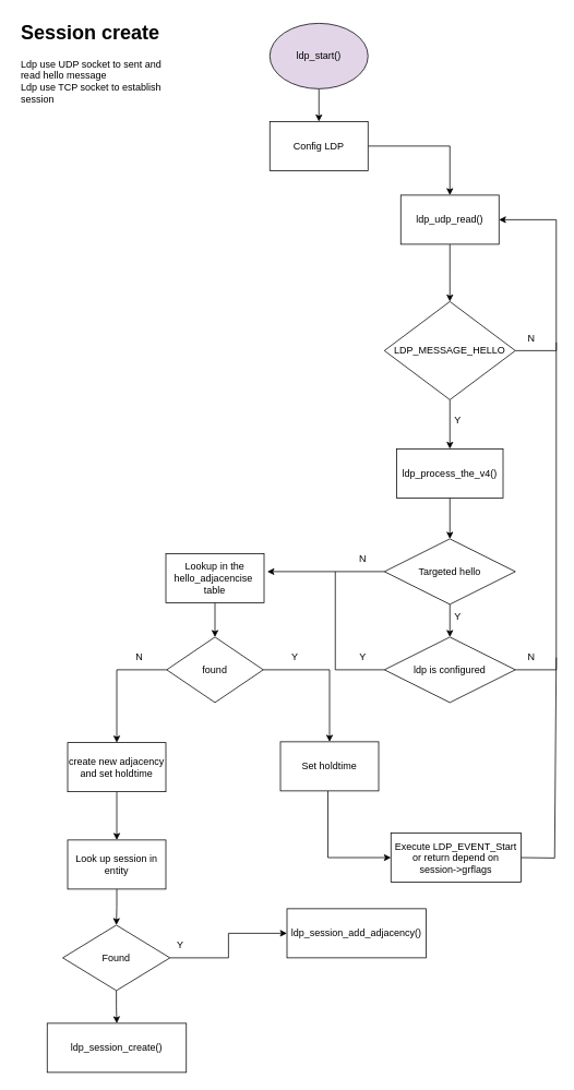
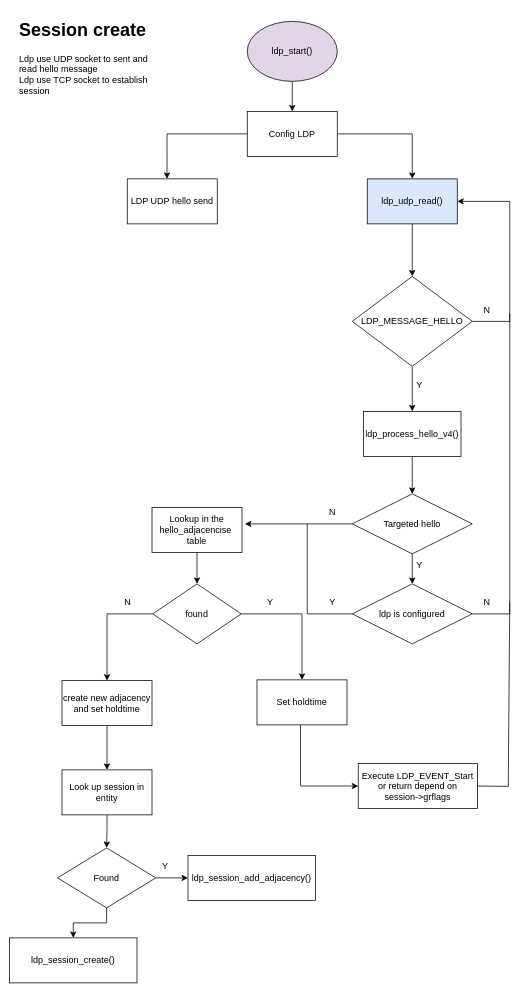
  <mxCell id="0" />
  <mxCell id="1" parent="0" />
  <mxCell id="2" style="edgeStyle=orthogonalEdgeStyle;rounded=0;orthogonalLoop=1;jettySize=auto;html=1;entryX=0.5;entryY=0;entryDx=0;entryDy=0;" edge="1" parent="1" source="3" target="5"><mxGeometry relative="1" as="geometry" /></mxCell>
  <mxCell id="3" value="ldp_start()" style="ellipse;whiteSpace=wrap;html=1;fillColor=#e1d5e7;" vertex="1" parent="1"><mxGeometry x="329" y="28" width="120" height="80" as="geometry" /></mxCell>
  <mxCell id="4" style="edgeStyle=orthogonalEdgeStyle;rounded=0;orthogonalLoop=1;jettySize=auto;html=1;entryX=0.5;entryY=0;entryDx=0;entryDy=0;" edge="1" parent="1" source="5" target="7"><mxGeometry relative="1" as="geometry" /></mxCell>
  <mxCell id="5" value="Config LDP" style="rounded=0;whiteSpace=wrap;html=1;" vertex="1" parent="1"><mxGeometry x="329" y="148" width="120" height="60" as="geometry" /></mxCell>
  <mxCell id="6" style="edgeStyle=orthogonalEdgeStyle;rounded=0;orthogonalLoop=1;jettySize=auto;html=1;entryX=0.5;entryY=0;entryDx=0;entryDy=0;" edge="1" parent="1" source="7"><mxGeometry relative="1" as="geometry"><mxPoint x="549" y="368" as="targetPoint" /></mxGeometry></mxCell>
- <mxCell id="7" value="ldp_udp_read()" style="rounded=0;whiteSpace=wrap;html=1;" vertex="1" parent="1"><mxGeometry x="489" y="238" width="120" height="60" as="geometry" /></mxCell>
+ <mxCell id="7" value="ldp_udp_read()" style="rounded=0;whiteSpace=wrap;html=1;fillColor=#dae8fc;" vertex="1" parent="1"><mxGeometry x="489" y="238" width="120" height="60" as="geometry" /></mxCell>
+ <mxCell id="8" value="LDP UDP hello send" style="rounded=0;whiteSpace=wrap;html=1;" vertex="1" parent="1"><mxGeometry x="169" y="238" width="120" height="60" as="geometry" /></mxCell>
+ <mxCell id="9" style="edgeStyle=orthogonalEdgeStyle;rounded=0;orthogonalLoop=1;jettySize=auto;html=1;entryX=0.442;entryY=0;entryDx=0;entryDy=0;entryPerimeter=0;" edge="1" parent="1" source="5" target="8"><mxGeometry relative="1" as="geometry" /></mxCell>
  <mxCell id="10" style="edgeStyle=orthogonalEdgeStyle;rounded=0;orthogonalLoop=1;jettySize=auto;html=1;entryX=1;entryY=0.5;entryDx=0;entryDy=0;exitX=1;exitY=0.5;exitDx=0;exitDy=0;" edge="1" parent="1" source="12" target="7"><mxGeometry relative="1" as="geometry"><mxPoint x="654" y="273" as="targetPoint" /><mxPoint x="674" y="433" as="sourcePoint" /><Array as="points"><mxPoint x="679" y="428" /><mxPoint x="679" y="268" /></Array></mxGeometry></mxCell>
  <mxCell id="11" style="edgeStyle=orthogonalEdgeStyle;rounded=0;orthogonalLoop=1;jettySize=auto;html=1;entryX=0.5;entryY=0;entryDx=0;entryDy=0;" edge="1" parent="1" source="12" target="14"><mxGeometry relative="1" as="geometry" /></mxCell>
  <mxCell id="12" value="LDP_MESSAGE_HELLO" style="rhombus;whiteSpace=wrap;html=1;" vertex="1" parent="1"><mxGeometry x="469" y="368" width="160" height="120" as="geometry" /></mxCell>
  <mxCell id="13" style="edgeStyle=orthogonalEdgeStyle;rounded=0;orthogonalLoop=1;jettySize=auto;html=1;entryX=0.5;entryY=0;entryDx=0;entryDy=0;" edge="1" parent="1" source="14" target="18"><mxGeometry relative="1" as="geometry" /></mxCell>
- <mxCell id="14" value="ldp_process_the_v4()" style="rounded=0;whiteSpace=wrap;html=1;" vertex="1" parent="1"><mxGeometry x="484" y="548" width="130" height="60" as="geometry" /></mxCell>
+ <mxCell id="14" value="ldp_process_hello_v4()" style="rounded=0;whiteSpace=wrap;html=1;" vertex="1" parent="1"><mxGeometry x="484" y="548" width="130" height="60" as="geometry" /></mxCell>
  <mxCell id="15" value="N" style="text;html=1;strokeColor=none;fillColor=none;align=center;verticalAlign=middle;whiteSpace=wrap;rounded=0;" vertex="1" parent="1"><mxGeometry x="619" y="398" width="60" height="30" as="geometry" /></mxCell>
  <mxCell id="16" value="Y" style="text;html=1;strokeColor=none;fillColor=none;align=center;verticalAlign=middle;whiteSpace=wrap;rounded=0;" vertex="1" parent="1"><mxGeometry x="529" y="498" width="60" height="30" as="geometry" /></mxCell>
  <mxCell id="17" style="edgeStyle=orthogonalEdgeStyle;rounded=0;orthogonalLoop=1;jettySize=auto;html=1;exitX=0.5;exitY=1;exitDx=0;exitDy=0;entryX=0.5;entryY=0;entryDx=0;entryDy=0;" edge="1" parent="1" source="18" target="19"><mxGeometry relative="1" as="geometry" /></mxCell>
  <mxCell id="18" value="Targeted hello" style="rhombus;whiteSpace=wrap;html=1;" vertex="1" parent="1"><mxGeometry x="469" y="658" width="160" height="80" as="geometry" /></mxCell>
  <mxCell id="19" value="ldp is configured" style="rhombus;whiteSpace=wrap;html=1;" vertex="1" parent="1"><mxGeometry x="469" y="778" width="160" height="80" as="geometry" /></mxCell>
  <mxCell id="20" value="Y" style="text;html=1;strokeColor=none;fillColor=none;align=center;verticalAlign=middle;whiteSpace=wrap;rounded=0;" vertex="1" parent="1"><mxGeometry x="529" y="738" width="60" height="30" as="geometry" /></mxCell>
  <mxCell id="21" value="" style="endArrow=none;html=1;rounded=0;" edge="1" parent="1"><mxGeometry width="50" height="50" relative="1" as="geometry"><mxPoint x="629" y="818" as="sourcePoint" /><mxPoint x="679" y="418" as="targetPoint" /><Array as="points"><mxPoint x="679" y="818" /></Array></mxGeometry></mxCell>
  <mxCell id="22" value="N" style="text;html=1;strokeColor=none;fillColor=none;align=center;verticalAlign=middle;whiteSpace=wrap;rounded=0;" vertex="1" parent="1"><mxGeometry x="619" y="788" width="60" height="30" as="geometry" /></mxCell>
  <mxCell id="23" style="edgeStyle=orthogonalEdgeStyle;rounded=0;orthogonalLoop=1;jettySize=auto;html=1;entryX=0.5;entryY=0;entryDx=0;entryDy=0;" edge="1" parent="1" source="24" target="32"><mxGeometry relative="1" as="geometry" /></mxCell>
  <mxCell id="24" value="Lookup in the hello_adjacencise&amp;nbsp; table" style="rounded=0;whiteSpace=wrap;html=1;" vertex="1" parent="1"><mxGeometry x="202" y="676" width="120" height="60" as="geometry" /></mxCell>
  <mxCell id="25" style="edgeStyle=orthogonalEdgeStyle;rounded=0;orthogonalLoop=1;jettySize=auto;html=1;entryX=1.033;entryY=0.367;entryDx=0;entryDy=0;entryPerimeter=0;" edge="1" parent="1" source="18" target="24"><mxGeometry relative="1" as="geometry" /></mxCell>
  <mxCell id="26" value="N" style="text;html=1;strokeColor=none;fillColor=none;align=center;verticalAlign=middle;whiteSpace=wrap;rounded=0;" vertex="1" parent="1"><mxGeometry x="413" y="668" width="60" height="30" as="geometry" /></mxCell>
  <mxCell id="27" value="" style="endArrow=none;html=1;rounded=0;" edge="1" parent="1"><mxGeometry width="50" height="50" relative="1" as="geometry"><mxPoint x="409" y="698" as="sourcePoint" /><mxPoint x="469" y="818" as="targetPoint" /><Array as="points"><mxPoint x="409" y="818" /></Array></mxGeometry></mxCell>
  <mxCell id="28" value="Y" style="text;html=1;strokeColor=none;fillColor=none;align=center;verticalAlign=middle;whiteSpace=wrap;rounded=0;" vertex="1" parent="1"><mxGeometry x="413" y="788" width="60" height="30" as="geometry" /></mxCell>
  <mxCell id="29" value="&lt;h1&gt;Session create&lt;/h1&gt;&lt;div&gt;Ldp use UDP socket to sent and read hello message&lt;/div&gt;&lt;div&gt;Ldp use TCP socket to establish session&lt;/div&gt;" style="text;html=1;strokeColor=none;fillColor=none;spacing=5;spacingTop=-20;whiteSpace=wrap;overflow=hidden;rounded=0;" vertex="1" parent="1"><mxGeometry x="20" y="20" width="190" height="120" as="geometry" /></mxCell>
  <mxCell id="30" style="edgeStyle=orthogonalEdgeStyle;rounded=0;orthogonalLoop=1;jettySize=auto;html=1;entryX=0.5;entryY=0;entryDx=0;entryDy=0;" edge="1" parent="1" source="32" target="34"><mxGeometry relative="1" as="geometry" /></mxCell>
  <mxCell id="31" style="edgeStyle=orthogonalEdgeStyle;rounded=0;orthogonalLoop=1;jettySize=auto;html=1;exitX=1;exitY=0.5;exitDx=0;exitDy=0;entryX=0.5;entryY=0;entryDx=0;entryDy=0;" edge="1" parent="1" source="32" target="36"><mxGeometry relative="1" as="geometry" /></mxCell>
  <mxCell id="32" value="found" style="rhombus;whiteSpace=wrap;html=1;" vertex="1" parent="1"><mxGeometry x="203" y="778" width="118" height="80" as="geometry" /></mxCell>
  <mxCell id="33" value="" style="edgeStyle=orthogonalEdgeStyle;rounded=0;orthogonalLoop=1;jettySize=auto;html=1;" edge="1" parent="1" source="34" target="42"><mxGeometry relative="1" as="geometry" /></mxCell>
  <mxCell id="34" value="create new adjacency&lt;br&gt;and set holdtime" style="rounded=0;whiteSpace=wrap;html=1;" vertex="1" parent="1"><mxGeometry x="82" y="907" width="120" height="60" as="geometry" /></mxCell>
  <mxCell id="35" style="edgeStyle=orthogonalEdgeStyle;rounded=0;orthogonalLoop=1;jettySize=auto;html=1;entryX=0;entryY=0.5;entryDx=0;entryDy=0;" edge="1" parent="1" source="36" target="39"><mxGeometry relative="1" as="geometry"><mxPoint x="401.5" y="1005" as="targetPoint" /><Array as="points"><mxPoint x="400" y="1048" /></Array></mxGeometry></mxCell>
  <mxCell id="36" value="Set holdtime" style="rounded=0;whiteSpace=wrap;html=1;" vertex="1" parent="1"><mxGeometry x="342" y="906" width="120" height="60" as="geometry" /></mxCell>
  <mxCell id="37" value="N" style="text;html=1;strokeColor=none;fillColor=none;align=center;verticalAlign=middle;whiteSpace=wrap;rounded=0;" vertex="1" parent="1"><mxGeometry x="140" y="787" width="60" height="30" as="geometry" /></mxCell>
  <mxCell id="38" value="Y" style="text;html=1;strokeColor=none;fillColor=none;align=center;verticalAlign=middle;whiteSpace=wrap;rounded=0;" vertex="1" parent="1"><mxGeometry x="330" y="788" width="60" height="30" as="geometry" /></mxCell>
  <mxCell id="39" value="Execute LDP_EVENT_Start or return depend on&lt;br&gt;session-&amp;gt;grflags" style="rounded=0;whiteSpace=wrap;html=1;" vertex="1" parent="1"><mxGeometry x="477" y="1017.5" width="159" height="60" as="geometry" /></mxCell>
  <mxCell id="40" value="" style="endArrow=none;html=1;rounded=0;entryX=1;entryY=0.5;entryDx=0;entryDy=0;exitX=1;exitY=0.5;exitDx=0;exitDy=0;" edge="1" parent="1" source="39" target="22"><mxGeometry width="50" height="50" relative="1" as="geometry"><mxPoint x="665" y="1047.5" as="sourcePoint" /><mxPoint x="676" y="818" as="targetPoint" /><Array as="points"><mxPoint x="677" y="1048" /></Array></mxGeometry></mxCell>
  <mxCell id="41" style="edgeStyle=orthogonalEdgeStyle;rounded=0;orthogonalLoop=1;jettySize=auto;html=1;" edge="1" parent="1" source="42" target="45"><mxGeometry relative="1" as="geometry" /></mxCell>
  <mxCell id="42" value="Look up session in entity" style="whiteSpace=wrap;html=1;rounded=0;" vertex="1" parent="1"><mxGeometry x="82" y="1026" width="120" height="60" as="geometry" /></mxCell>
  <mxCell id="43" style="edgeStyle=orthogonalEdgeStyle;rounded=0;orthogonalLoop=1;jettySize=auto;html=1;" edge="1" parent="1" source="45" target="46"><mxGeometry relative="1" as="geometry"><mxPoint x="310" y="1170" as="targetPoint" /></mxGeometry></mxCell>
  <mxCell id="44" style="edgeStyle=orthogonalEdgeStyle;rounded=0;orthogonalLoop=1;jettySize=auto;html=1;exitX=0.5;exitY=1;exitDx=0;exitDy=0;entryX=0.5;entryY=0;entryDx=0;entryDy=0;" edge="1" parent="1" source="45" target="48"><mxGeometry relative="1" as="geometry" /></mxCell>
  <mxCell id="45" value="Found" style="rhombus;whiteSpace=wrap;html=1;" vertex="1" parent="1"><mxGeometry x="76" y="1130" width="131" height="80" as="geometry" /></mxCell>
- <mxCell id="46" value="ldp_session_add_adjacency()" style="rounded=0;whiteSpace=wrap;html=1;" vertex="1" parent="1"><mxGeometry x="350" y="1110" width="170" height="60" as="geometry" /></mxCell>
+ <mxCell id="46" value="ldp_session_add_adjacency()" style="rounded=0;whiteSpace=wrap;html=1;" vertex="1" parent="1"><mxGeometry x="250" y="1140" width="170" height="60" as="geometry" /></mxCell>
  <mxCell id="47" value="Y" style="text;html=1;strokeColor=none;fillColor=none;align=center;verticalAlign=middle;whiteSpace=wrap;rounded=0;" vertex="1" parent="1"><mxGeometry x="190" y="1139" width="60" height="30" as="geometry" /></mxCell>
- <mxCell id="48" value="ldp_session_create()" style="rounded=0;whiteSpace=wrap;html=1;" vertex="1" parent="1"><mxGeometry x="57" y="1250" width="170" height="60" as="geometry" /></mxCell>
+ <mxCell id="48" value="ldp_session_create()" style="rounded=0;whiteSpace=wrap;html=1;" vertex="1" parent="1"><mxGeometry x="12" y="1250" width="170" height="60" as="geometry" /></mxCell>
